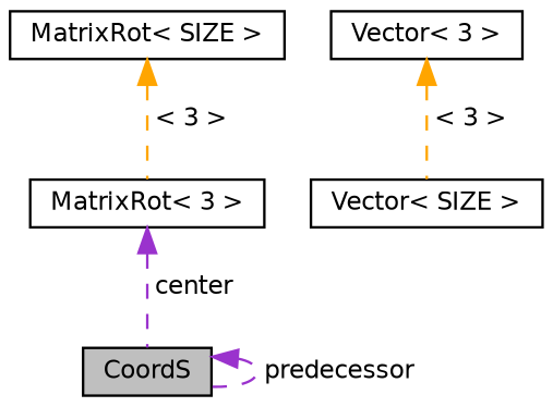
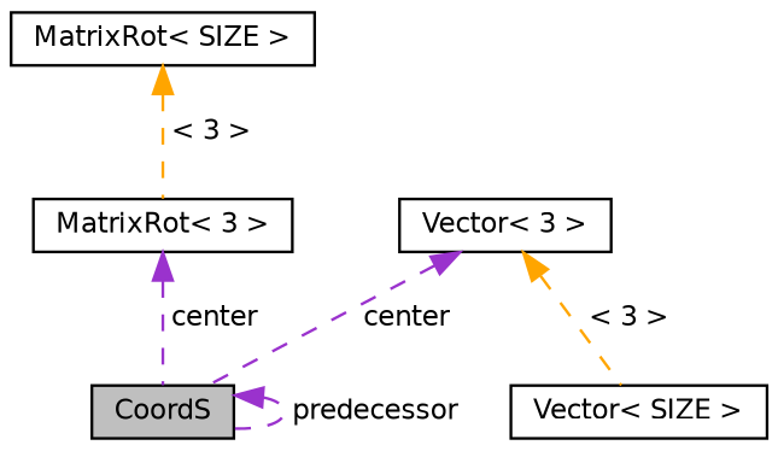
  digraph {
    node [color=black fillcolor=white fontname=Helvetica fontsize=10 shape=record style=filled]
    edge [color=darkorchid3 dir=back fontname=Helvetica fontsize=10 labelfontname=Helvetica labelfontsize=10 style=dashed]
    n1 [fillcolor=grey75 fontcolor=black height=0.2 label=CoordS width=0.4]
    n2 [height=0.2 label="MatrixRot\< 3 \>" width=0.4]
    n3 [height=0.2 label="MatrixRot\< SIZE \>" width=0.4]
    n4 [height=0.2 label="Vector\< 3 \>" width=0.4]
    n5 [height=0.2 label="Vector\< SIZE \>" width=0.4]
    n1 -> n1 [label=" predecessor"]
    n2 -> n1 [label=" center"]
    n3 -> n2 [color=orange label=" \< 3 \>"]
+   n4 -> n1 [label=" center"]
    n4 -> n5 [color=orange label=" \< 3 \>"]
  }
